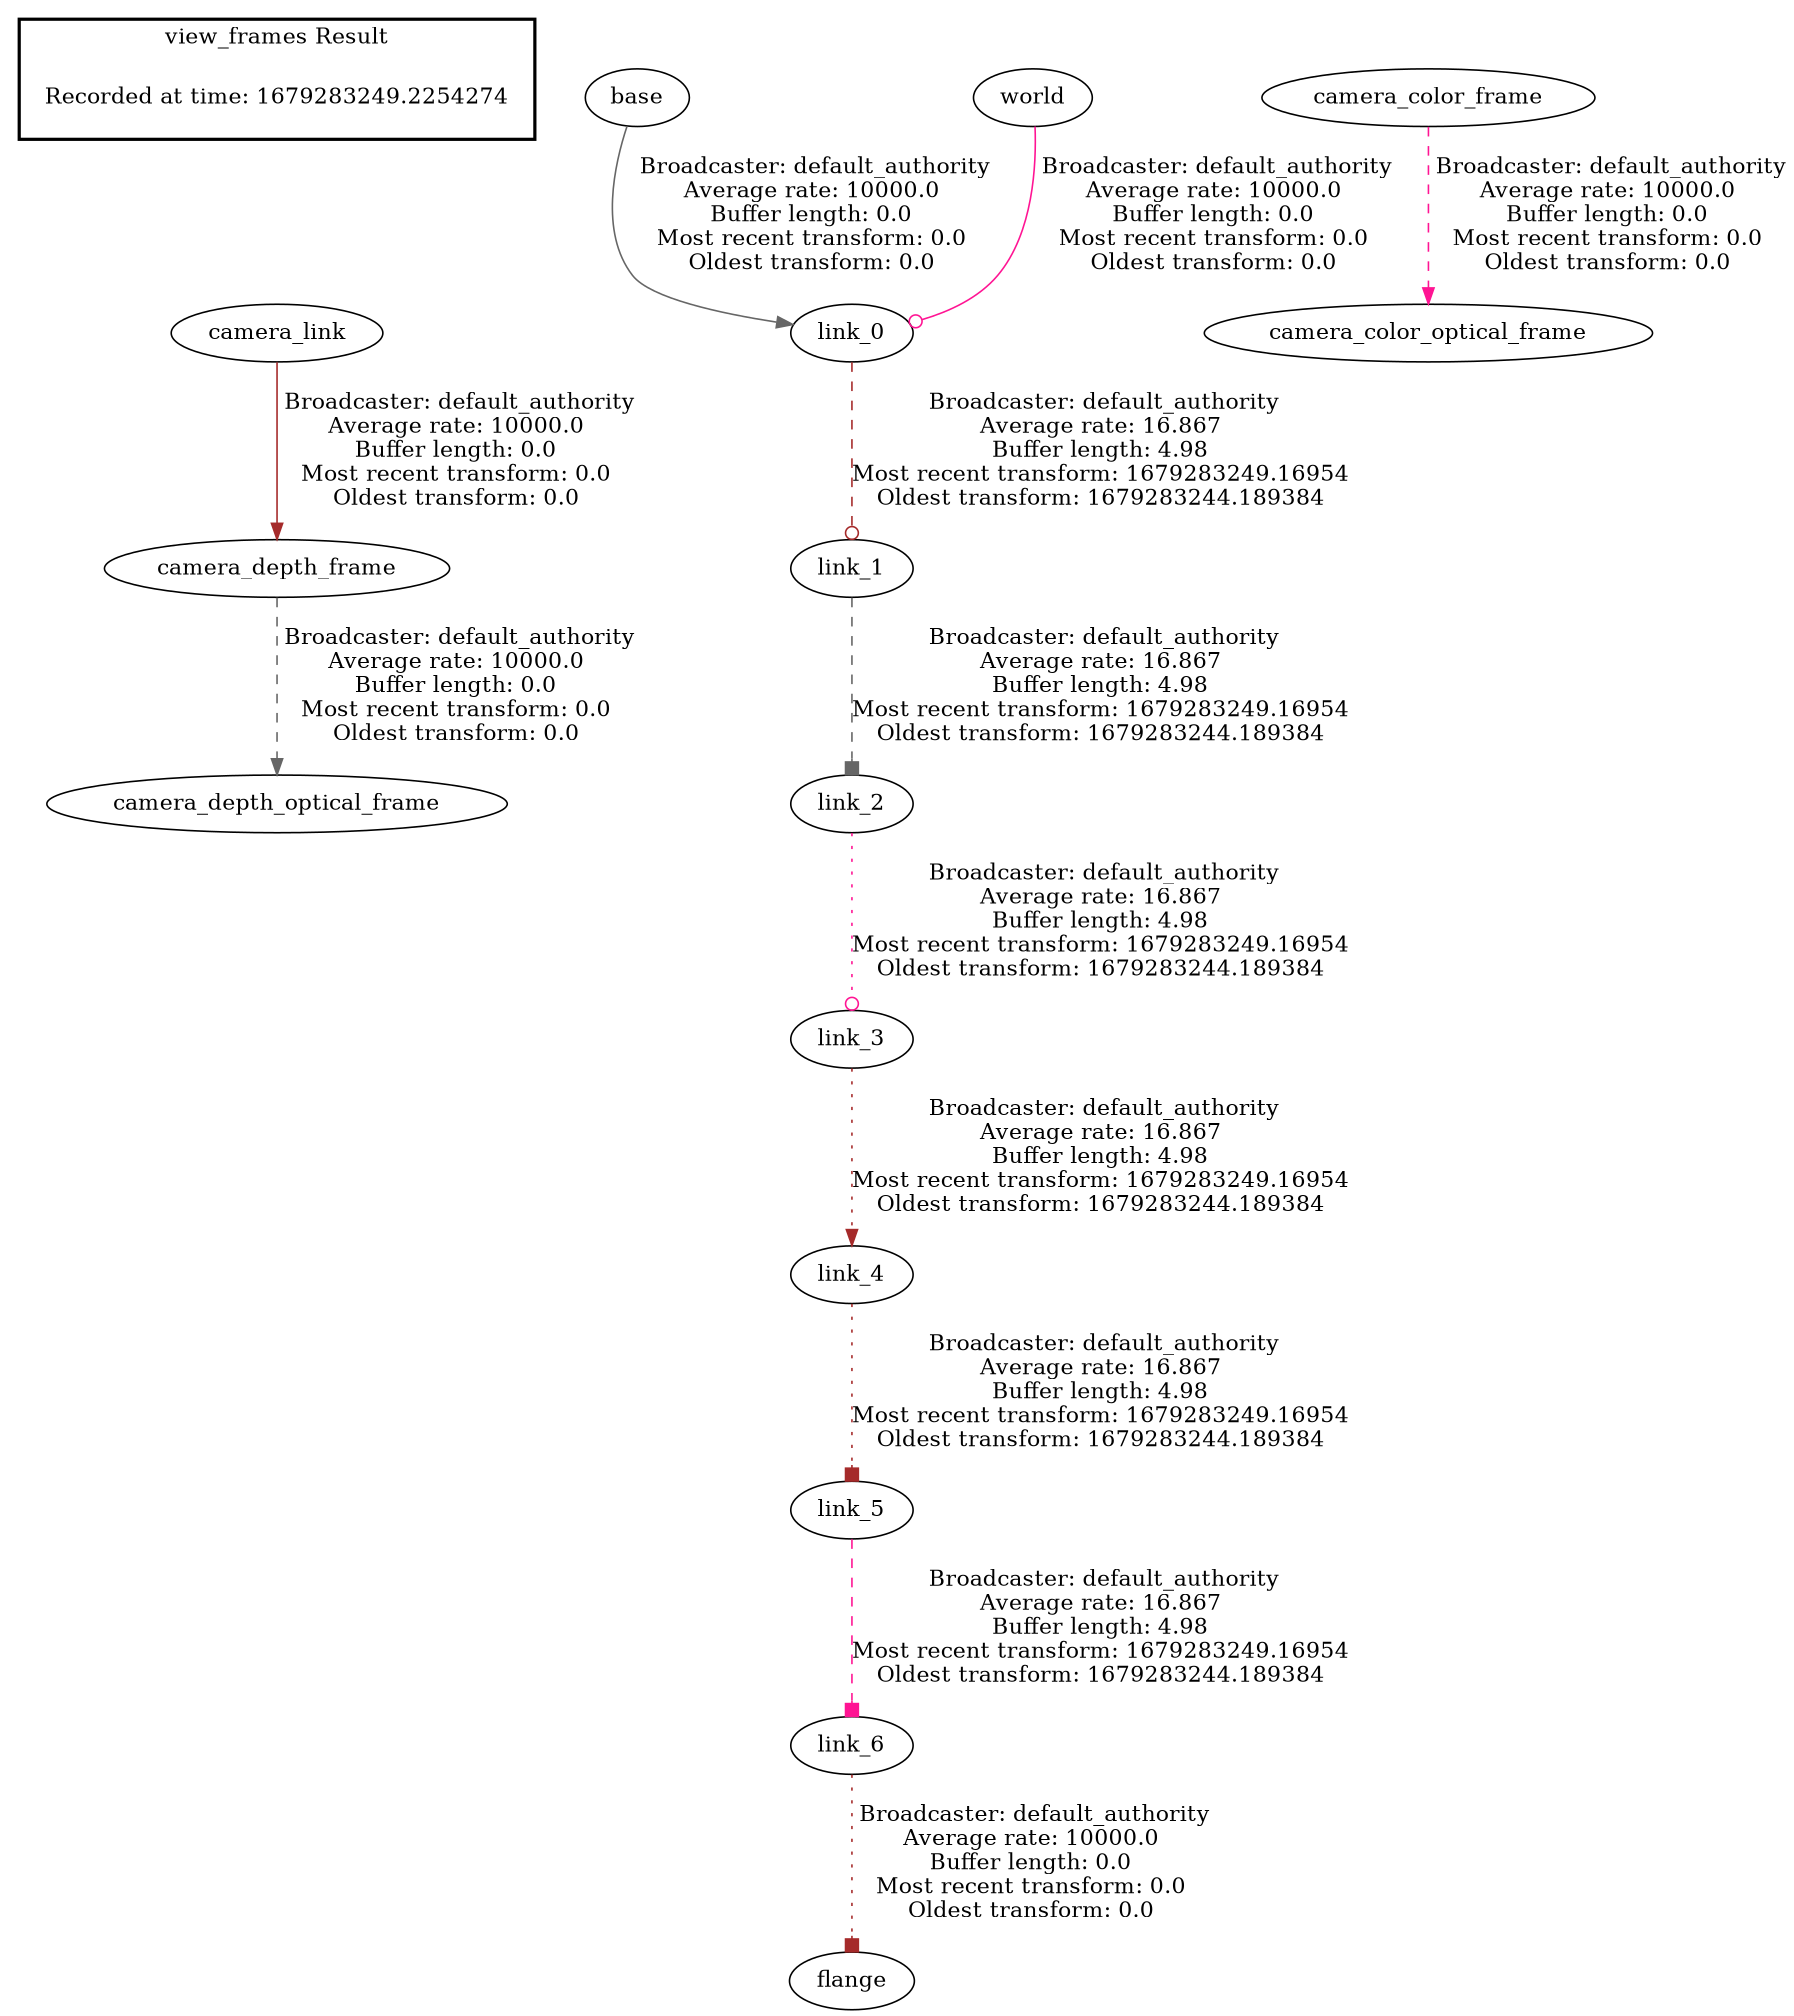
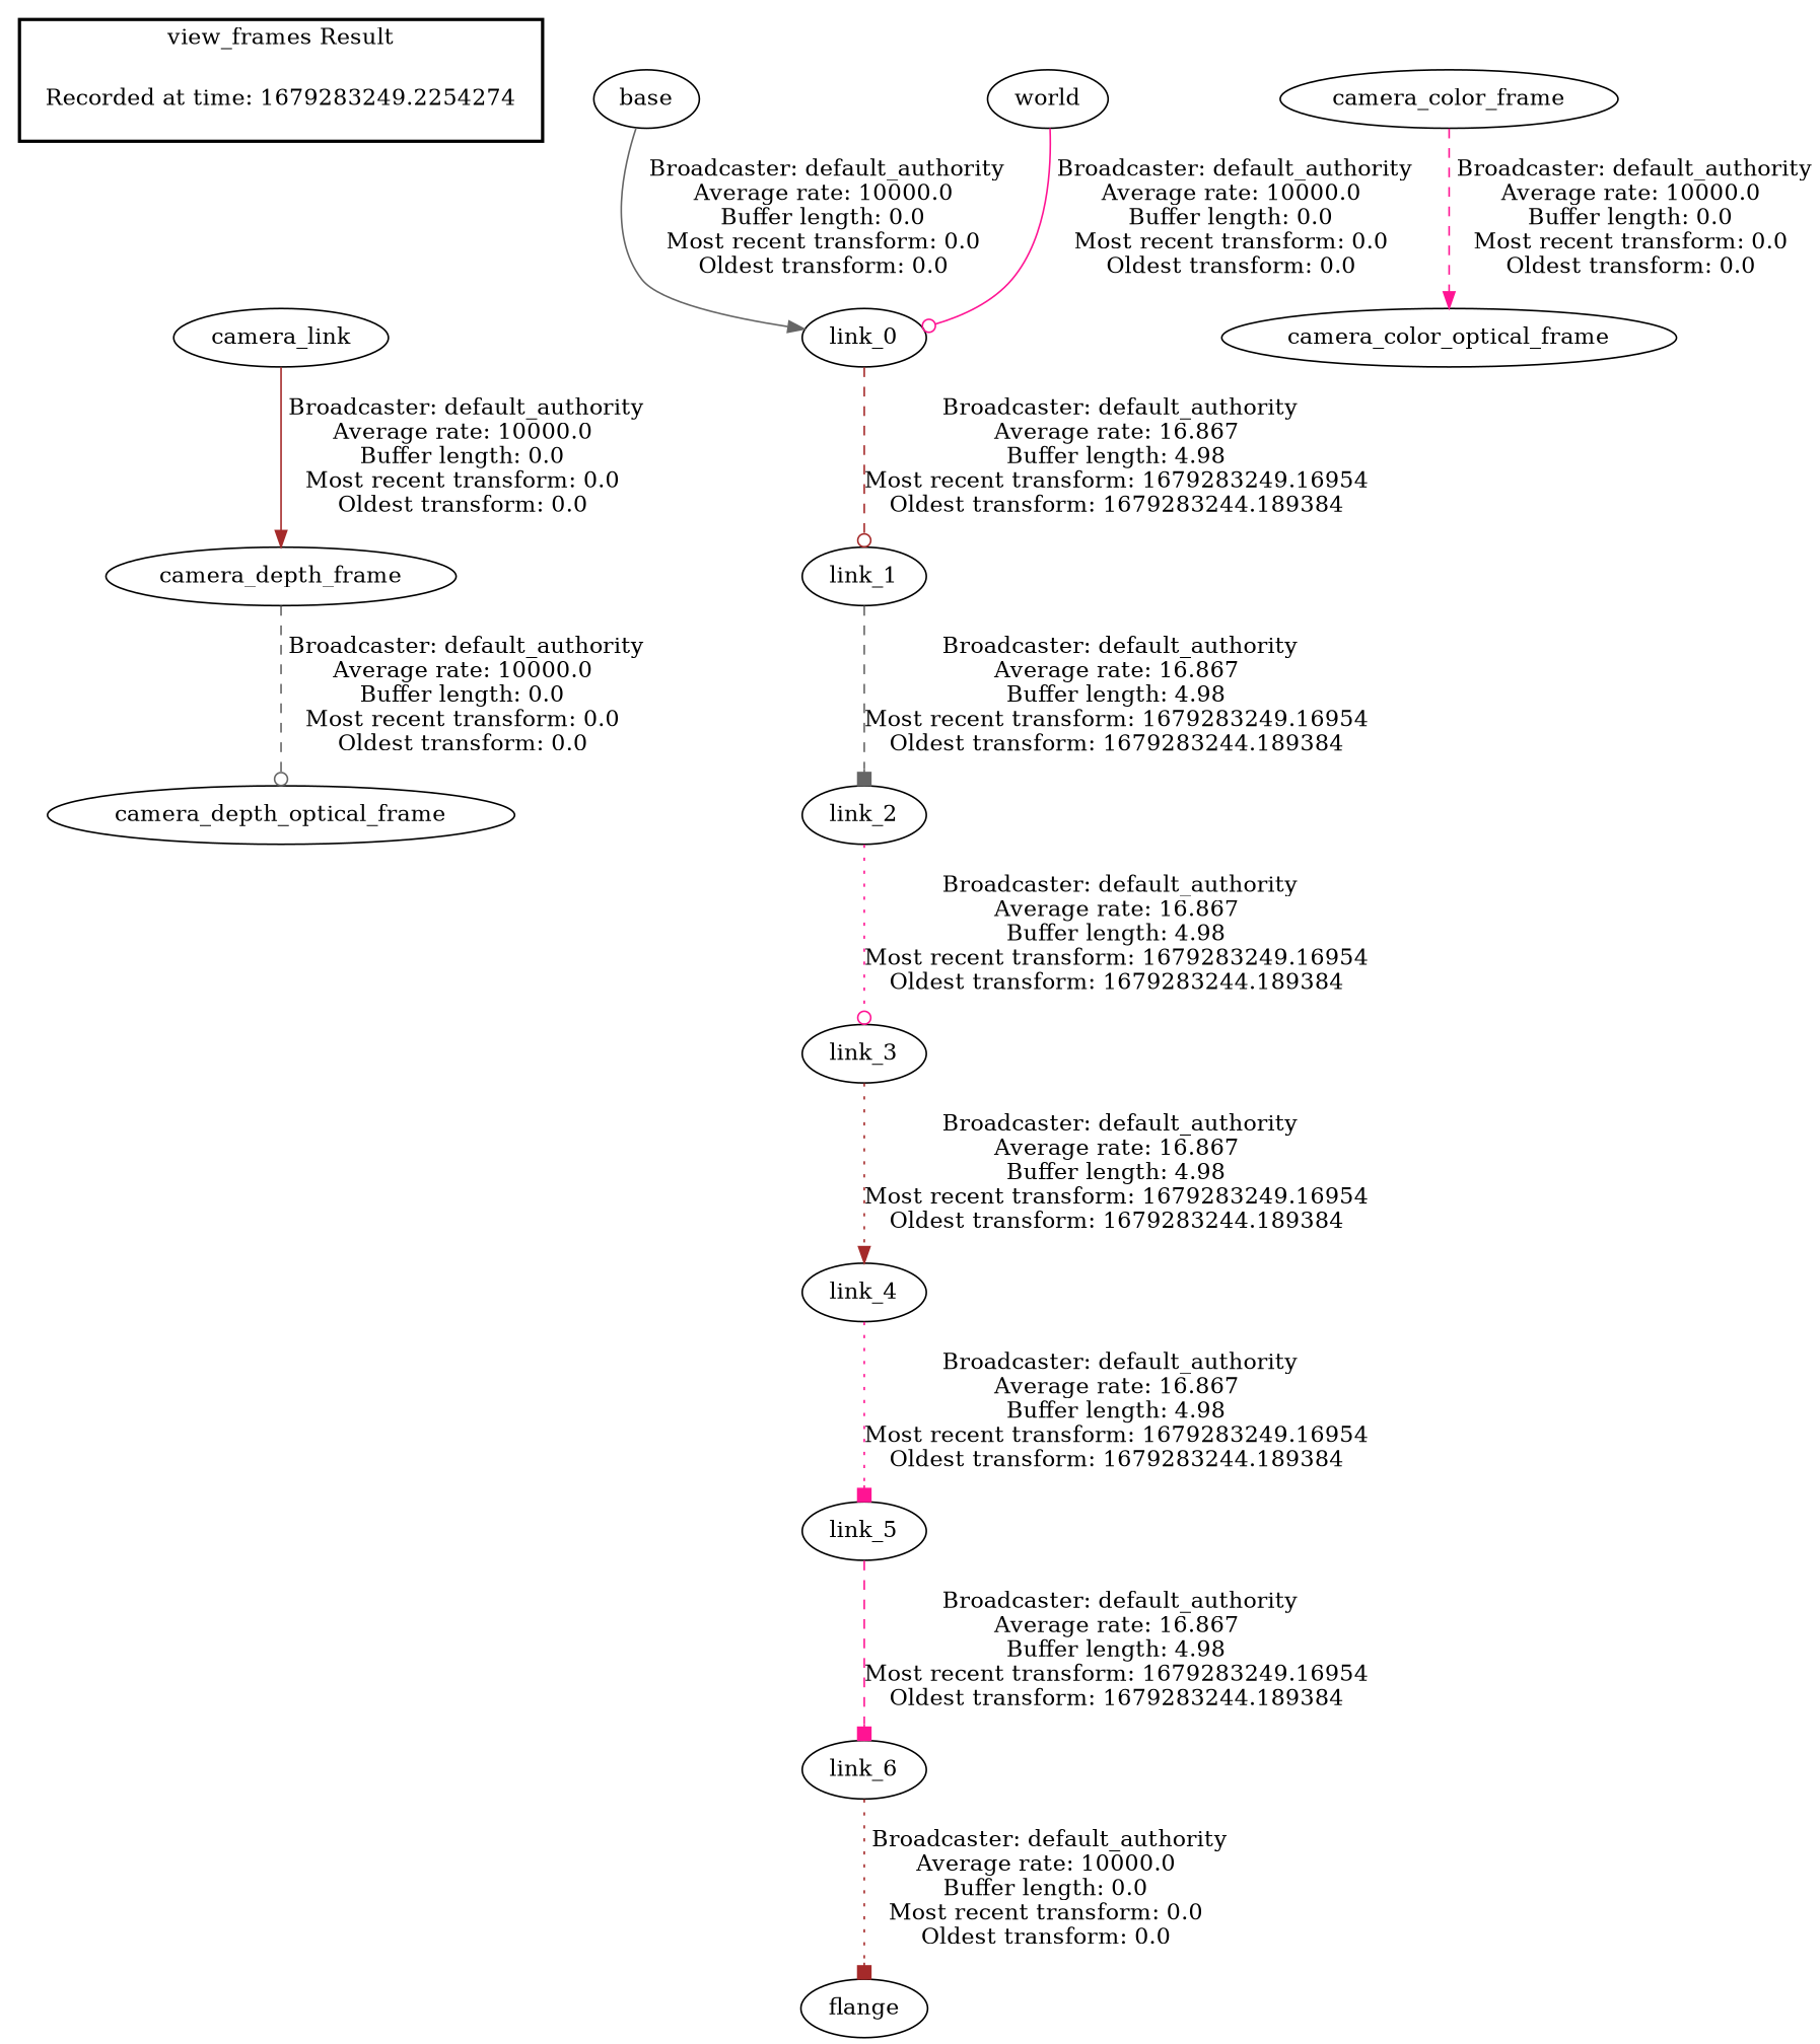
  digraph {
    edge [style=dashed arrowhead=normal color=deeppink]
    "Recorded at time: 1679283249.2254274" [shape=plaintext]
    camera_link
    link_0
    link_1
    link_2
    link_3
    base
    link_4
    link_5
    link_6
    flange
    world
    camera_depth_frame
    camera_depth_optical_frame
    camera_color_frame
    camera_color_optical_frame
    subgraph cluster_1 {
      color=black
      label="view_frames Result"
      style=bold
      "Recorded at time: 1679283249.2254274"
    }
    "Recorded at time: 1679283249.2254274" -> camera_link [style=invis arrowhead="" color=""]
    camera_link -> camera_depth_frame [color=brown label=" Broadcaster: default_authority\nAverage rate: 10000.0\nBuffer length: 0.0\nMost recent transform: 0.0\nOldest transform: 0.0\n" style=solid]
    link_0 -> link_1 [arrowhead=odot color=brown label=" Broadcaster: default_authority\nAverage rate: 16.867\nBuffer length: 4.98\nMost recent transform: 1679283249.16954\nOldest transform: 1679283244.189384\n"]
    link_1 -> link_2 [arrowhead=box color=gray40 label=" Broadcaster: default_authority\nAverage rate: 16.867\nBuffer length: 4.98\nMost recent transform: 1679283249.16954\nOldest transform: 1679283244.189384\n"]
    link_2 -> link_3 [arrowhead=odot label=" Broadcaster: default_authority\nAverage rate: 16.867\nBuffer length: 4.98\nMost recent transform: 1679283249.16954\nOldest transform: 1679283244.189384\n" style=dotted]
    link_3 -> link_4 [color=brown label=" Broadcaster: default_authority\nAverage rate: 16.867\nBuffer length: 4.98\nMost recent transform: 1679283249.16954\nOldest transform: 1679283244.189384\n" style=dotted]
    base -> link_0 [color=gray40 label=" Broadcaster: default_authority\nAverage rate: 10000.0\nBuffer length: 0.0\nMost recent transform: 0.0\nOldest transform: 0.0\n" style=solid]
-   link_4 -> link_5 [arrowhead=box color=brown label=" Broadcaster: default_authority\nAverage rate: 16.867\nBuffer length: 4.98\nMost recent transform: 1679283249.16954\nOldest transform: 1679283244.189384\n" style=dotted]
+   link_4 -> link_5 [arrowhead=box label=" Broadcaster: default_authority\nAverage rate: 16.867\nBuffer length: 4.98\nMost recent transform: 1679283249.16954\nOldest transform: 1679283244.189384\n" style=dotted]
    link_5 -> link_6 [arrowhead=box label=" Broadcaster: default_authority\nAverage rate: 16.867\nBuffer length: 4.98\nMost recent transform: 1679283249.16954\nOldest transform: 1679283244.189384\n"]
    link_6 -> flange [arrowhead=box color=brown label=" Broadcaster: default_authority\nAverage rate: 10000.0\nBuffer length: 0.0\nMost recent transform: 0.0\nOldest transform: 0.0\n" style=dotted]
    world -> link_0 [arrowhead=odot label=" Broadcaster: default_authority\nAverage rate: 10000.0\nBuffer length: 0.0\nMost recent transform: 0.0\nOldest transform: 0.0\n" style=solid]
-   camera_depth_frame -> camera_depth_optical_frame [color=gray40 label=" Broadcaster: default_authority\nAverage rate: 10000.0\nBuffer length: 0.0\nMost recent transform: 0.0\nOldest transform: 0.0\n"]
+   camera_depth_frame -> camera_depth_optical_frame [arrowhead=odot color=gray40 label=" Broadcaster: default_authority\nAverage rate: 10000.0\nBuffer length: 0.0\nMost recent transform: 0.0\nOldest transform: 0.0\n"]
    camera_color_frame -> camera_color_optical_frame [label=" Broadcaster: default_authority\nAverage rate: 10000.0\nBuffer length: 0.0\nMost recent transform: 0.0\nOldest transform: 0.0\n"]
  }
